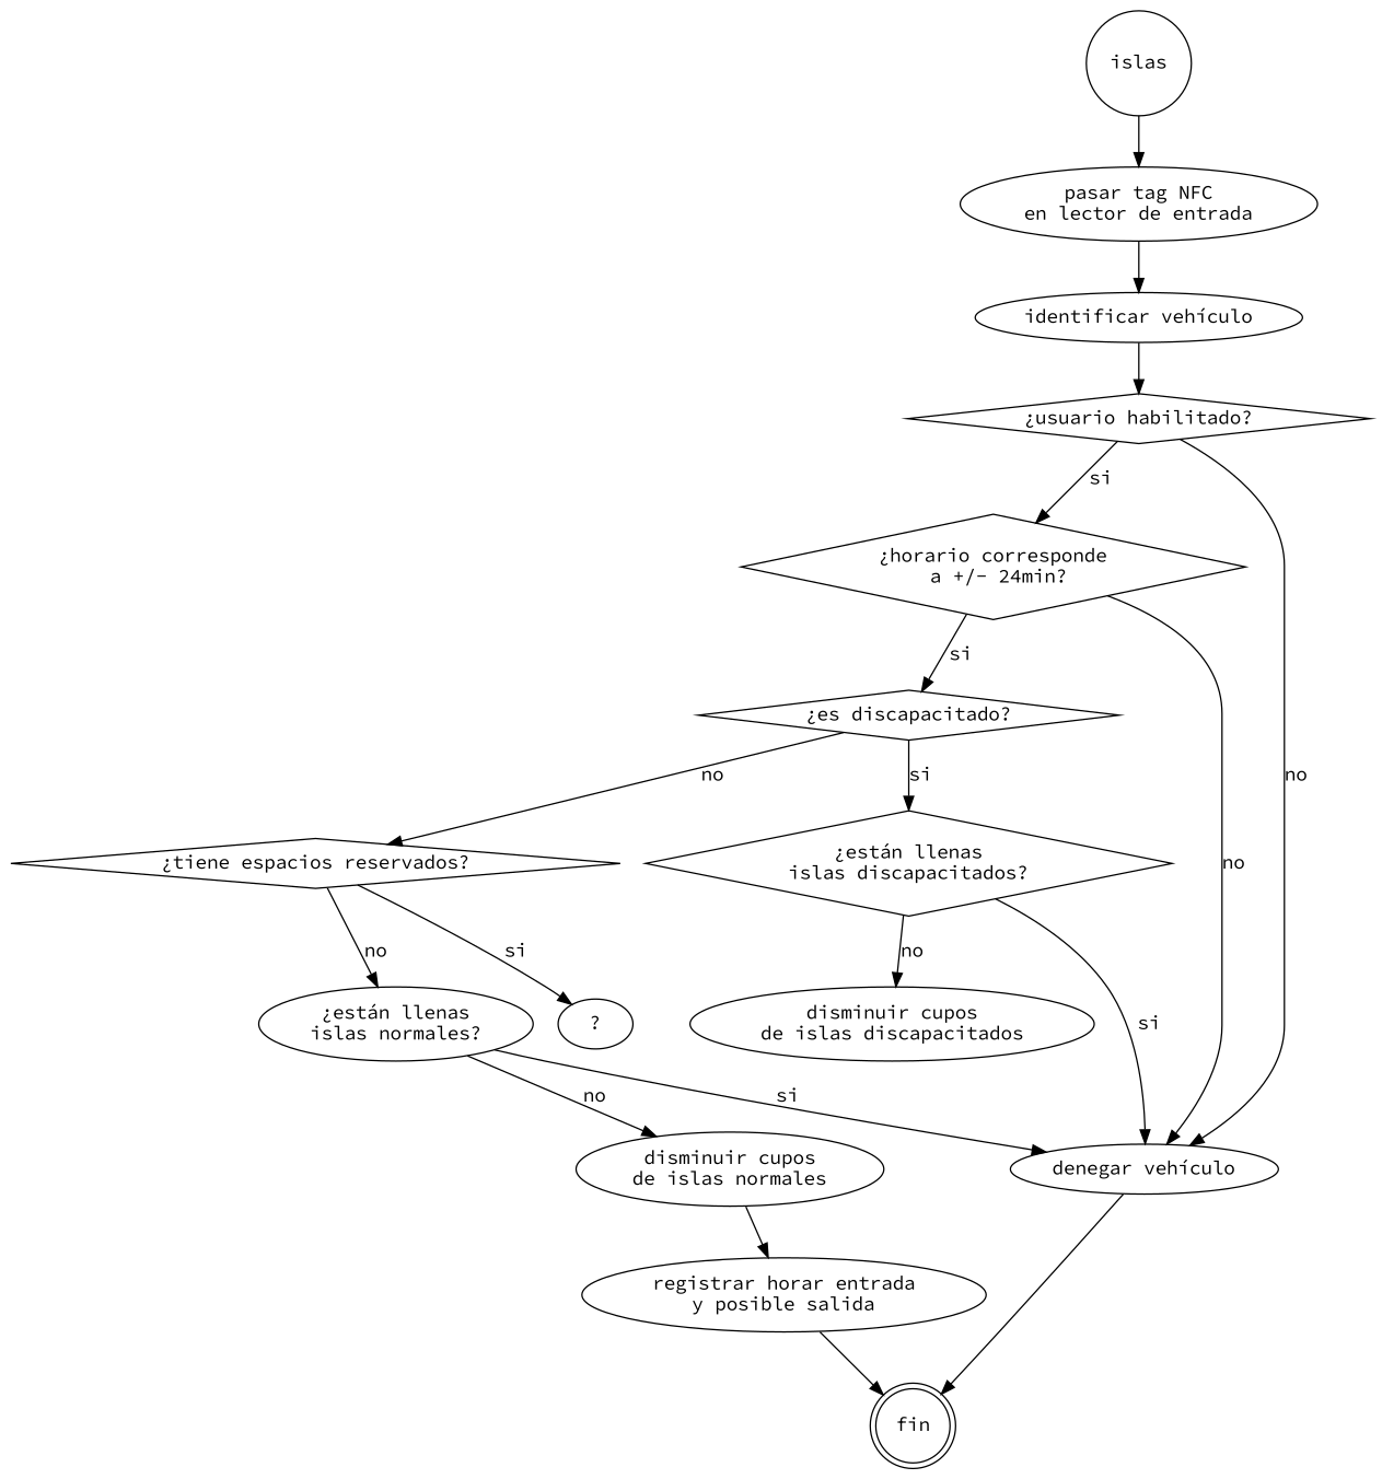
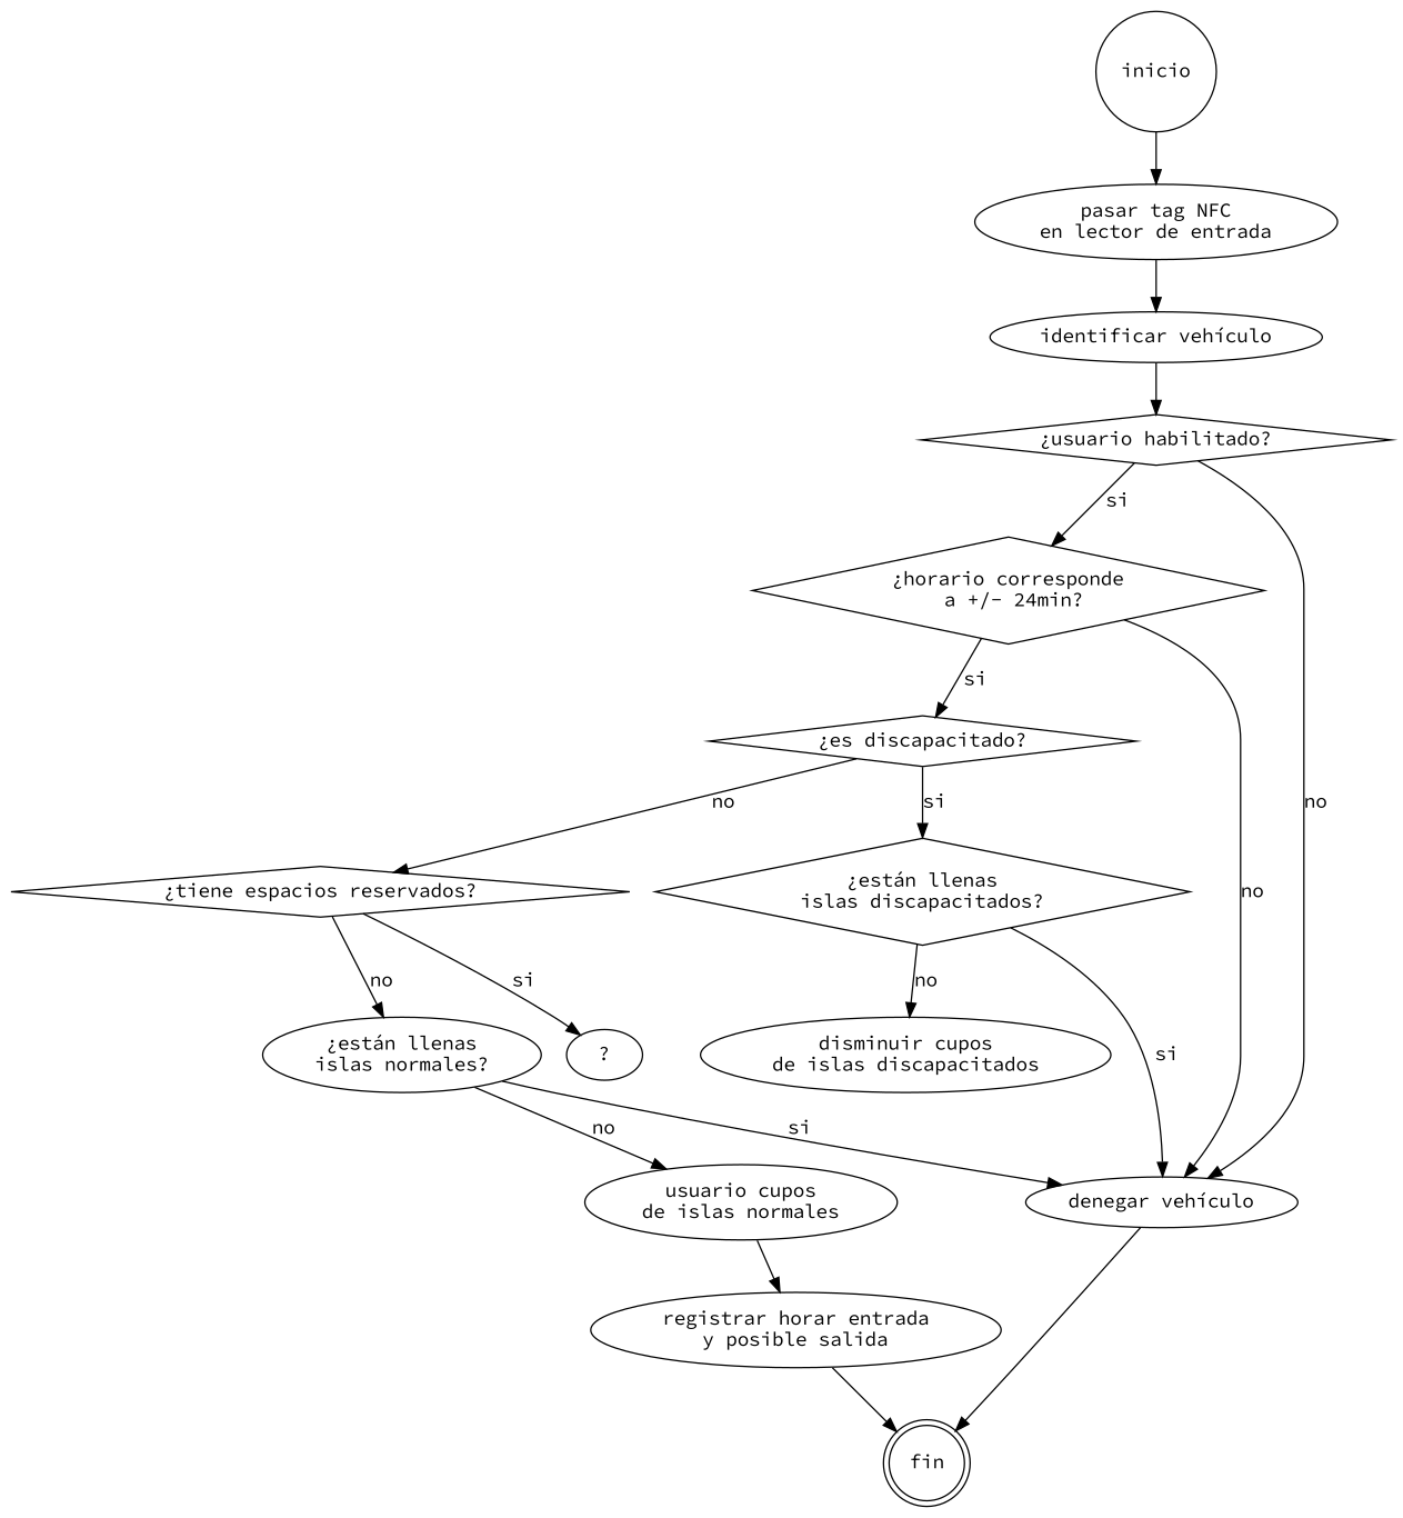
  digraph {
    fontname="Source Code Pro"
    node [fontname="Source Code Pro"]
    edge [fontname="Source Code Pro"]
-   inicio [shape=circle label=islas]
+   inicio [shape=circle]
    n2 [label="pasar tag NFC\nen lector de entrada"]
    n3 [label="identificar vehículo"]
    n4 [label="¿usuario habilitado?" shape=diamond]
    n5 [label="¿horario corresponde\n a +/- 24min?" shape=diamond]
    n6 [label="denegar vehículo"]
    n7 [label="¿es discapacitado?" shape=diamond]
    fin [shape=doublecircle]
    n9 [label="¿están llenas\nislas discapacitados?" shape=diamond]
    n10 [label="¿tiene espacios reservados?" shape=diamond]
    n11 [label="disminuir cupos\nde islas discapacitados"]
    n12 [label="?"]
    n13 [label="¿están llenas\nislas normales?" shape=ellipse]
-   n14 [label="disminuir cupos\nde islas normales"]
+   n14 [label="usuario cupos\nde islas normales"]
    n15 [label="registrar horar entrada\ny posible salida"]
    inicio -> n2
    n2 -> n3
    n3 -> n4
    n4 -> n5 [label=si]
    n4 -> n6 [label=no]
    n5 -> n6 [label=no]
    n5 -> n7 [label=si]
    n6 -> fin
    n7 -> n9 [label=si]
    n7 -> n10 [label=no]
    n9 -> n6 [label=si]
    n9 -> n11 [label=no]
    n10 -> n12 [label=si]
    n10 -> n13 [label=no]
    n13 -> n6 [label=si]
    n13 -> n14 [label=no]
    n14 -> n15
    n15 -> fin
  }
